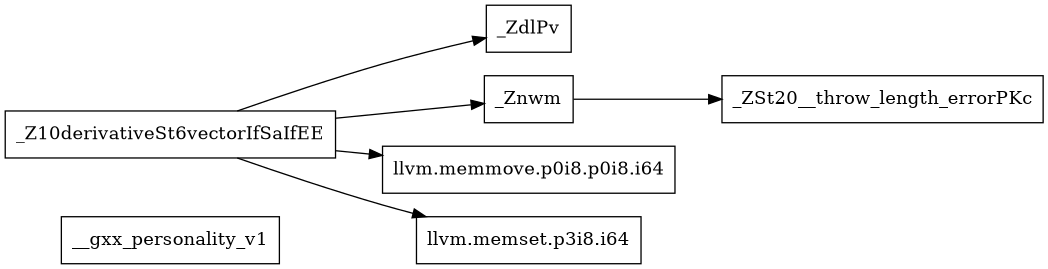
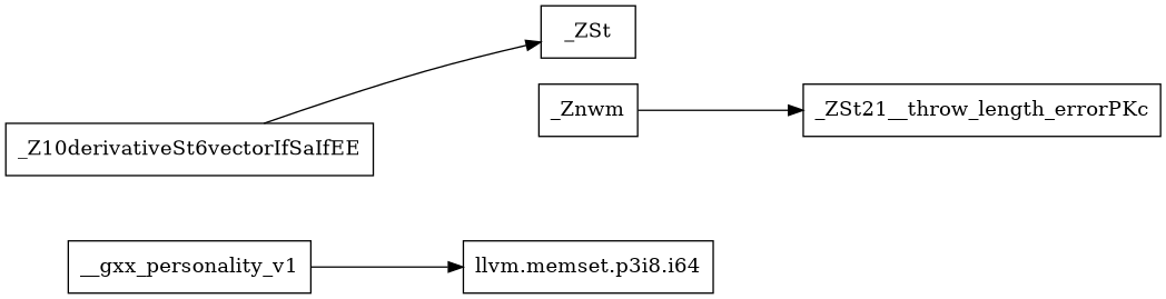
  digraph {
    rankdir=LR
    node [shape=box]
    n1 [label=_Z10derivativeSt6vectorIfSaIfEE]
-   n2 [label=_ZdlPv]
+   n2 [label=_ZSt]
    n3 [label=_Znwm]
    n4 [label="llvm.memset.p3i8.i64"]
-   n5 [label="llvm.memmove.p0i8.p0i8.i64"]
-   n6 [label=_ZSt20__throw_length_errorPKc]
+   n6 [label=_ZSt21__throw_length_errorPKc]
    n7 [label=__gxx_personality_v1]
    n1 -> n2
-   n1 -> n3
-   n1 -> n4
-   n1 -> n5
+   n7 -> n4
    n3 -> n6
  }
